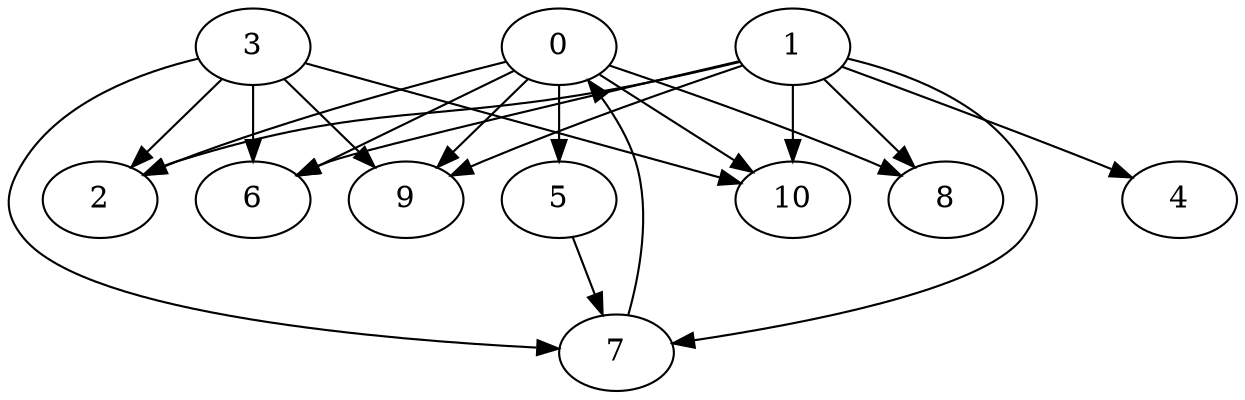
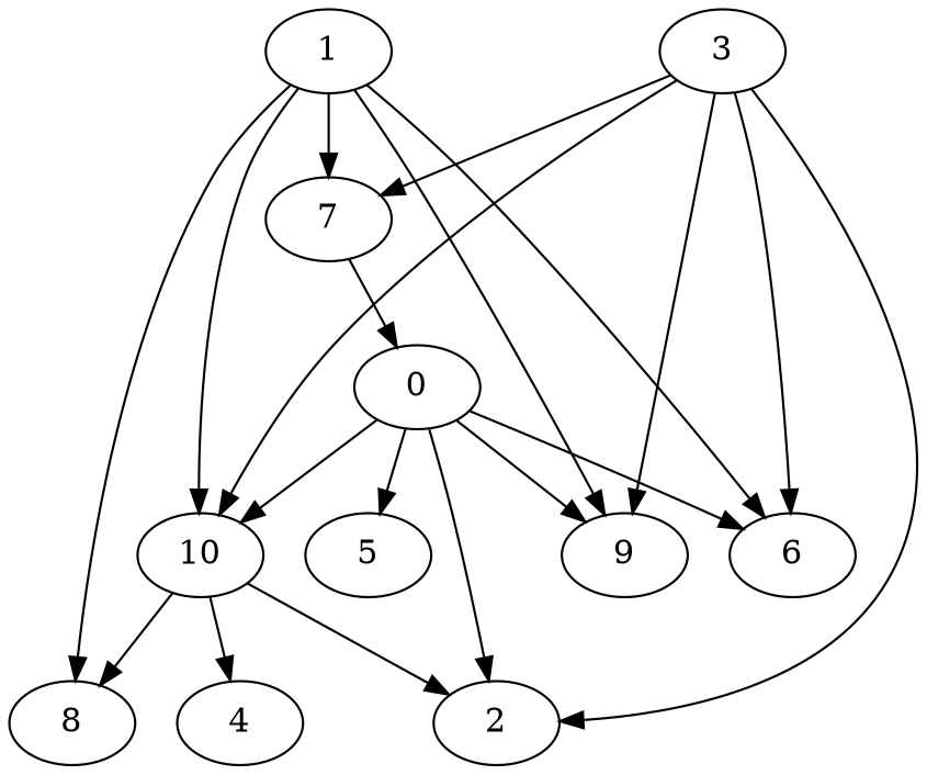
  digraph {
    0
    2
    5
    6
    8
    9
    10
    7
    1
    4
    3
    0 -> 2
    0 -> 5
    0 -> 6
-   0 -> 8
+   10 -> 8
    0 -> 9
    0 -> 10
-   5 -> 7
    7 -> 0
-   1 -> 2
+   10 -> 2
    1 -> 6
    1 -> 8
    1 -> 9
    1 -> 10
    1 -> 7
-   1 -> 4
+   10 -> 4
    3 -> 2
    3 -> 6
    3 -> 9
    3 -> 10
    3 -> 7
  }
